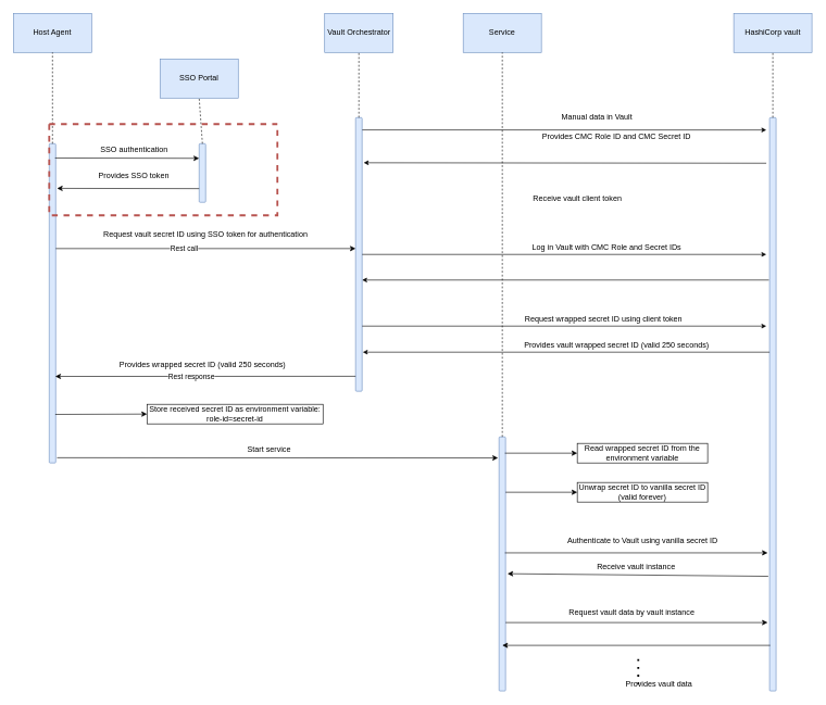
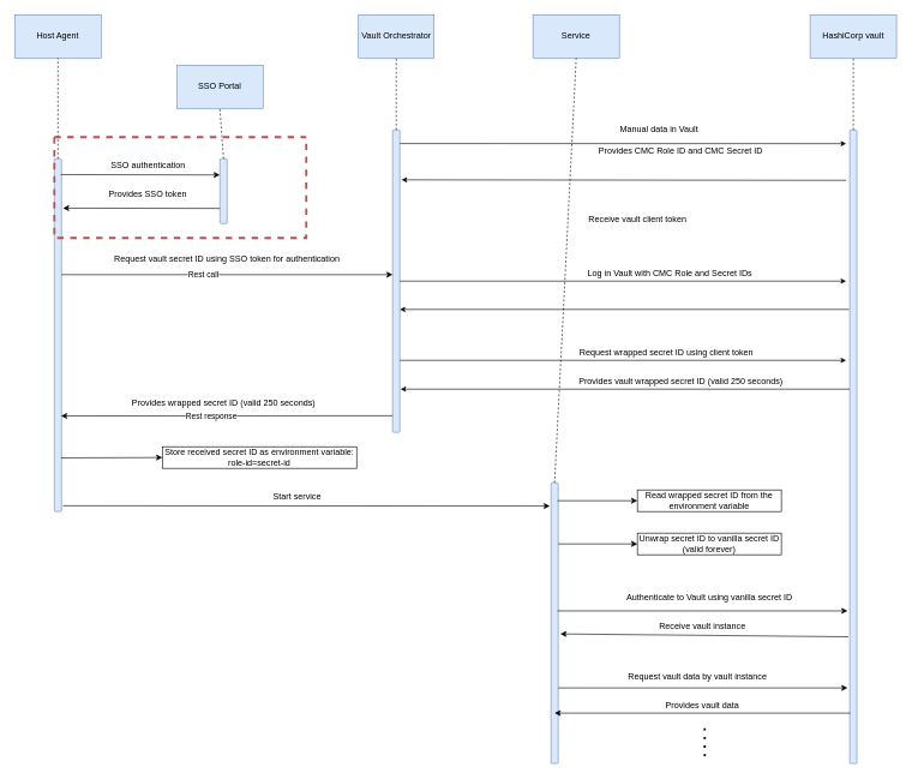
  <mxCell id="0" />
  <mxCell id="1" parent="0" />
  <mxCell id="2" value="" style="rounded=1;whiteSpace=wrap;html=1;fillColor=#dae8fc;strokeColor=#6c8ebf;" parent="1" vertex="1"><mxGeometry x="75" y="220" width="10" height="490" as="geometry" /></mxCell>
  <mxCell id="3" value="Host Agent" style="rounded=0;whiteSpace=wrap;html=1;fillColor=#dae8fc;strokeColor=#6c8ebf;" parent="1" vertex="1"><mxGeometry x="20" y="20" width="120" height="60" as="geometry" /></mxCell>
  <mxCell id="4" value="" style="endArrow=classic;html=1;fillColor=#dae8fc;" parent="1" edge="1"><mxGeometry relative="1" as="geometry"><mxPoint x="85" y="381" as="sourcePoint" /><mxPoint x="545" y="381" as="targetPoint" /></mxGeometry></mxCell>
  <mxCell id="5" value="Rest call" style="edgeLabel;html=1;align=center;verticalAlign=middle;resizable=0;points=[];" parent="4" vertex="1" connectable="0"><mxGeometry x="-0.284" y="1" relative="1" as="geometry"><mxPoint x="31" as="offset" /></mxGeometry></mxCell>
  <mxCell id="6" value="Request vault secret ID using SSO token for authentication" style="text;html=1;strokeColor=none;fillColor=none;align=center;verticalAlign=middle;whiteSpace=wrap;rounded=0;" parent="1" vertex="1"><mxGeometry x="135" y="350" width="360" height="20" as="geometry" /></mxCell>
  <mxCell id="7" value="" style="rounded=1;whiteSpace=wrap;html=1;fillColor=#dae8fc;strokeColor=#6c8ebf;" parent="1" vertex="1"><mxGeometry x="545" y="180" width="10" height="420" as="geometry" /></mxCell>
  <mxCell id="8" value="Vault Orchestrator" style="rounded=0;whiteSpace=wrap;html=1;fillColor=#dae8fc;strokeColor=#6c8ebf;" parent="1" vertex="1"><mxGeometry x="497.5" y="20" width="105" height="60" as="geometry" /></mxCell>
  <mxCell id="9" value="" style="endArrow=none;dashed=1;html=1;exitX=0.5;exitY=0;exitDx=0;exitDy=0;fillColor=#dae8fc;" parent="1" source="7" target="8" edge="1"><mxGeometry width="50" height="50" relative="1" as="geometry"><mxPoint x="365" y="200" as="sourcePoint" /><mxPoint x="415" y="150" as="targetPoint" /></mxGeometry></mxCell>
  <mxCell id="10" value="" style="endArrow=classic;html=1;entryX=0.929;entryY=0.729;entryDx=0;entryDy=0;entryPerimeter=0;fillColor=#dae8fc;" parent="1" target="2" edge="1"><mxGeometry width="50" height="50" relative="1" as="geometry"><mxPoint x="545" y="577" as="sourcePoint" /><mxPoint x="92.5" y="460" as="targetPoint" /></mxGeometry></mxCell>
  <mxCell id="11" value="Rest response" style="edgeLabel;html=1;align=center;verticalAlign=middle;resizable=0;points=[];" parent="10" vertex="1" connectable="0"><mxGeometry x="0.191" relative="1" as="geometry"><mxPoint x="21" as="offset" /></mxGeometry></mxCell>
  <mxCell id="12" value="Provides wrapped secret ID (valid 250 seconds)" style="text;html=1;strokeColor=none;fillColor=none;align=center;verticalAlign=middle;whiteSpace=wrap;rounded=0;" parent="1" vertex="1"><mxGeometry x="167.5" y="550" width="285" height="20" as="geometry" /></mxCell>
  <mxCell id="13" value="SSO Portal" style="rounded=0;whiteSpace=wrap;html=1;fillColor=#dae8fc;strokeColor=#6c8ebf;" parent="1" vertex="1"><mxGeometry x="245" y="90" width="120" height="60" as="geometry" /></mxCell>
  <mxCell id="14" value="" style="endArrow=classic;html=1;fillColor=#dae8fc;entryX=0;entryY=0.25;entryDx=0;entryDy=0;" parent="1" target="15" edge="1"><mxGeometry width="50" height="50" relative="1" as="geometry"><mxPoint x="84" y="242" as="sourcePoint" /><mxPoint x="305" y="247" as="targetPoint" /></mxGeometry></mxCell>
  <mxCell id="15" value="" style="rounded=1;whiteSpace=wrap;html=1;fillColor=#dae8fc;strokeColor=#6c8ebf;" parent="1" vertex="1"><mxGeometry x="305" y="220" width="10" height="90" as="geometry" /></mxCell>
  <mxCell id="16" value="SSO authentication" style="text;html=1;align=center;verticalAlign=middle;resizable=0;points=[];autosize=1;strokeColor=none;" parent="1" vertex="1"><mxGeometry x="145" y="220" width="120" height="20" as="geometry" /></mxCell>
  <mxCell id="17" value="" style="endArrow=classic;html=1;entryX=1.2;entryY=0.14;entryDx=0;entryDy=0;entryPerimeter=0;fillColor=#dae8fc;" parent="1" target="2" edge="1"><mxGeometry width="50" height="50" relative="1" as="geometry"><mxPoint x="305" y="289" as="sourcePoint" /><mxPoint x="85" y="260" as="targetPoint" /></mxGeometry></mxCell>
  <mxCell id="18" value="Provides SSO token" style="text;html=1;align=center;verticalAlign=middle;whiteSpace=wrap;rounded=0;" parent="1" vertex="1"><mxGeometry x="145" y="260" width="120" height="20" as="geometry" /></mxCell>
  <mxCell id="19" value="" style="endArrow=none;dashed=1;html=1;exitX=0.5;exitY=0;exitDx=0;exitDy=0;fillColor=#dae8fc;entryX=0.5;entryY=1;entryDx=0;entryDy=0;" parent="1" source="15" target="13" edge="1"><mxGeometry width="50" height="50" relative="1" as="geometry"><mxPoint x="545" y="200" as="sourcePoint" /><mxPoint x="310" as="targetPoint" y="140" /></mxGeometry></mxCell>
  <mxCell id="20" value="" style="endArrow=none;dashed=1;html=1;exitX=0.5;exitY=0;exitDx=0;exitDy=0;entryX=0.5;entryY=1;entryDx=0;entryDy=0;" parent="1" source="2" target="3" edge="1"><mxGeometry width="50" height="50" relative="1" as="geometry"><mxPoint x="55" y="170" as="sourcePoint" /><mxPoint x="105" y="120" as="targetPoint" /></mxGeometry></mxCell>
- <mxCell id="21" value="Service" style="rounded=0;whiteSpace=wrap;html=1;fillColor=#dae8fc;strokeColor=#6c8ebf;" parent="1" vertex="1"><mxGeometry x="710" y="20" width="120" height="60" as="geometry" /></mxCell>
+ <mxCell id="21" value="Service" style="rounded=0;whiteSpace=wrap;html=1;fillColor=#dae8fc;strokeColor=#6c8ebf;" parent="1" vertex="1"><mxGeometry x="740" y="20" width="120" height="60" as="geometry" /></mxCell>
  <mxCell id="22" value="" style="rounded=1;whiteSpace=wrap;html=1;fillColor=#dae8fc;strokeColor=#6c8ebf;" parent="1" vertex="1"><mxGeometry x="765" y="670" width="10" height="390" as="geometry" /></mxCell>
  <mxCell id="23" value="" style="endArrow=classic;html=1;entryX=-0.16;entryY=0.083;entryDx=0;entryDy=0;entryPerimeter=0;fillColor=#dae8fc;" parent="1" target="22" edge="1"><mxGeometry width="50" height="50" relative="1" as="geometry"><mxPoint x="87" y="702" as="sourcePoint" /><mxPoint x="465" y="560" as="targetPoint" /></mxGeometry></mxCell>
  <mxCell id="24" value="Start service" style="text;html=1;strokeColor=none;fillColor=none;align=center;verticalAlign=middle;whiteSpace=wrap;rounded=0;" parent="1" vertex="1"><mxGeometry x="315" y="680" width="195" height="20" as="geometry" /></mxCell>
  <mxCell id="25" value="" style="endArrow=none;dashed=1;html=1;exitX=0.5;exitY=0;exitDx=0;exitDy=0;entryX=0.5;entryY=1;entryDx=0;entryDy=0;" parent="1" source="22" target="21" edge="1"><mxGeometry width="50" height="50" relative="1" as="geometry"><mxPoint x="755" y="190" as="sourcePoint" /><mxPoint x="805" as="targetPoint" y="140" /></mxGeometry></mxCell>
  <mxCell id="26" value="HashiCorp vault" style="rounded=0;whiteSpace=wrap;html=1;fillColor=#dae8fc;strokeColor=#6c8ebf;" parent="1" vertex="1"><mxGeometry x="1125" y="20" width="120" height="60" as="geometry" /></mxCell>
  <mxCell id="27" value="" style="rounded=1;whiteSpace=wrap;html=1;fillColor=#dae8fc;strokeColor=#6c8ebf;" parent="1" vertex="1"><mxGeometry x="1180" y="180" width="10" height="880" as="geometry" /></mxCell>
  <mxCell id="28" value="Authenticate to Vault using vanilla secret ID" style="text;html=1;align=center;verticalAlign=middle;resizable=0;points=[];autosize=1;strokeColor=none;" parent="1" vertex="1"><mxGeometry x="860" y="820" width="250" height="20" as="geometry" /></mxCell>
  <mxCell id="29" style="edgeStyle=orthogonalEdgeStyle;rounded=0;orthogonalLoop=1;jettySize=auto;html=1;exitX=0.5;exitY=1;exitDx=0;exitDy=0;" parent="1" edge="1"><mxGeometry relative="1" as="geometry"><mxPoint x="980" y="760" as="sourcePoint" /><mxPoint x="980" y="760" as="targetPoint" /></mxGeometry></mxCell>
  <mxCell id="30" value="&lt;span&gt;Read wrapped secret ID from the environment variable&lt;/span&gt;" style="rounded=0;whiteSpace=wrap;html=1;" parent="1" vertex="1"><mxGeometry x="885" y="680" width="200" height="30" as="geometry" /></mxCell>
  <mxCell id="31" value="&lt;span&gt;Unwrap secret ID to vanilla secret ID&lt;/span&gt;&lt;br&gt;&lt;span&gt;(valid forever)&lt;/span&gt;" style="rounded=0;whiteSpace=wrap;html=1;" parent="1" vertex="1"><mxGeometry x="885" y="740" width="200" height="30" as="geometry" /></mxCell>
  <mxCell id="32" value="" style="endArrow=classic;html=1;entryX=0;entryY=0.5;entryDx=0;entryDy=0;" parent="1" target="30" edge="1"><mxGeometry width="50" height="50" relative="1" as="geometry"><mxPoint x="774" y="695" as="sourcePoint" /><mxPoint x="885" y="688" as="targetPoint" /></mxGeometry></mxCell>
  <mxCell id="33" value="" style="endArrow=classic;html=1;entryX=0;entryY=0.5;entryDx=0;entryDy=0;" parent="1" target="31" edge="1"><mxGeometry width="50" height="50" relative="1" as="geometry"><mxPoint x="775" y="755" as="sourcePoint" /><mxPoint x="795" y="700" as="targetPoint" /></mxGeometry></mxCell>
  <mxCell id="34" value="" style="endArrow=classic;html=1;" parent="1" edge="1"><mxGeometry width="50" height="50" relative="1" as="geometry"><mxPoint x="774" y="848" as="sourcePoint" /><mxPoint x="1177" y="848" as="targetPoint" /></mxGeometry></mxCell>
  <mxCell id="35" value="&lt;span&gt;Store received secret ID as environment variable:&lt;/span&gt;&lt;br&gt;&lt;span&gt;role-id=secret-id&lt;/span&gt;" style="rounded=0;whiteSpace=wrap;html=1;" parent="1" vertex="1"><mxGeometry x="225" y="620" width="270" height="30" as="geometry" /></mxCell>
  <mxCell id="36" value="" style="endArrow=classic;html=1;entryX=0;entryY=0.5;entryDx=0;entryDy=0;exitX=0.929;exitY=0.848;exitDx=0;exitDy=0;fillColor=#dae8fc;exitPerimeter=0;" parent="1" source="2" target="35" edge="1"><mxGeometry width="50" height="50" relative="1" as="geometry"><mxPoint x="88" y="550" as="sourcePoint" /><mxPoint x="445" y="680" as="targetPoint" /></mxGeometry></mxCell>
  <mxCell id="37" value="" style="endArrow=classic;html=1;exitX=-0.2;exitY=0.8;exitDx=0;exitDy=0;exitPerimeter=0;" parent="1" source="27" edge="1"><mxGeometry width="50" height="50" relative="1" as="geometry"><mxPoint x="1175" y="880" as="sourcePoint" /><mxPoint x="778" y="880" as="targetPoint" /></mxGeometry></mxCell>
  <mxCell id="38" value="Receive vault instance" style="text;html=1;align=center;verticalAlign=middle;resizable=0;points=[];autosize=1;strokeColor=none;" parent="1" vertex="1"><mxGeometry x="905" y="860" width="140" height="20" as="geometry" /></mxCell>
  <mxCell id="39" value="" style="endArrow=classic;html=1;" parent="1" edge="1"><mxGeometry width="50" height="50" relative="1" as="geometry"><mxPoint x="775" y="955" as="sourcePoint" /><mxPoint x="1177" y="955" as="targetPoint" /></mxGeometry></mxCell>
  <mxCell id="40" value="Request vault data by vault instance&amp;nbsp;" style="text;html=1;align=center;verticalAlign=middle;resizable=0;points=[];autosize=1;strokeColor=none;" parent="1" vertex="1"><mxGeometry x="865" y="930" width="210" height="20" as="geometry" /></mxCell>
  <mxCell id="41" value="" style="endArrow=classic;html=1;" parent="1" edge="1"><mxGeometry width="50" height="50" relative="1" as="geometry"><mxPoint x="1181" y="990" as="sourcePoint" /><mxPoint x="770" y="990" as="targetPoint" /></mxGeometry></mxCell>
- <mxCell id="42" value="Provides vault data" style="text;html=1;align=center;verticalAlign=middle;resizable=0;points=[];autosize=1;strokeColor=none;" parent="1" vertex="1"><mxGeometry x="950" y="1040" width="120" height="20" as="geometry" /></mxCell>
+ <mxCell id="42" value="Provides vault data" style="text;html=1;align=center;verticalAlign=middle;resizable=0;points=[];autosize=1;strokeColor=none;" parent="1" vertex="1"><mxGeometry x="915" y="970" width="120" height="20" as="geometry" /></mxCell>
  <mxCell id="43" value="" style="endArrow=none;dashed=1;html=1;dashPattern=1 3;strokeWidth=3;jumpSize=15;endSize=5;" parent="1" edge="1"><mxGeometry width="50" height="50" relative="1" as="geometry"><mxPoint x="978.57" y="1050" as="sourcePoint" /><mxPoint x="978.57" y="1010" as="targetPoint" /></mxGeometry></mxCell>
  <mxCell id="44" value="" style="endArrow=none;dashed=1;html=1;endSize=5;strokeWidth=1;entryX=0.5;entryY=1;entryDx=0;entryDy=0;" parent="1" target="26" edge="1"><mxGeometry width="50" height="50" relative="1" as="geometry"><mxPoint x="1185" y="180" as="sourcePoint" /><mxPoint x="1183" y="160" as="targetPoint" /></mxGeometry></mxCell>
  <mxCell id="45" value="" style="endArrow=classic;html=1;endSize=5;strokeColor=#000000;strokeWidth=1;exitX=1;exitY=0.5;exitDx=0;exitDy=0;" parent="1" source="7" edge="1"><mxGeometry width="50" height="50" relative="1" as="geometry"><mxPoint x="566" y="390" as="sourcePoint" /><mxPoint x="1175" y="390" as="targetPoint" /></mxGeometry></mxCell>
  <mxCell id="46" value="Log in Vault with CMC Role and Secret IDs" style="text;html=1;align=center;verticalAlign=middle;resizable=0;points=[];autosize=1;strokeColor=none;" parent="1" vertex="1"><mxGeometry x="810" y="370" width="240" height="20" as="geometry" /></mxCell>
  <mxCell id="47" value="" style="endArrow=classic;html=1;endSize=5;strokeColor=#000000;strokeWidth=1;" parent="1" edge="1"><mxGeometry width="50" height="50" relative="1" as="geometry"><mxPoint x="1179" y="429.29" as="sourcePoint" /><mxPoint x="555" y="429.29" as="targetPoint" /></mxGeometry></mxCell>
  <mxCell id="48" value="Receive vault client token" style="text;html=1;align=center;verticalAlign=middle;resizable=0;points=[];autosize=1;strokeColor=none;" parent="1" vertex="1"><mxGeometry x="810" y="295" width="150" height="20" as="geometry" /></mxCell>
  <mxCell id="49" value="" style="endArrow=classic;html=1;endSize=5;strokeColor=#000000;strokeWidth=1;" parent="1" edge="1"><mxGeometry width="50" height="50" relative="1" as="geometry"><mxPoint x="555" y="500" as="sourcePoint" /><mxPoint x="1175" y="500" as="targetPoint" /></mxGeometry></mxCell>
  <mxCell id="50" value="" style="endArrow=classic;html=1;endSize=5;strokeColor=#000000;strokeWidth=1;" parent="1" edge="1"><mxGeometry width="50" height="50" relative="1" as="geometry"><mxPoint x="1180" y="540" as="sourcePoint" /><mxPoint x="556" y="540" as="targetPoint" /></mxGeometry></mxCell>
  <mxCell id="51" value="Request wrapped secret ID using client token" style="text;html=1;align=center;verticalAlign=middle;resizable=0;points=[];autosize=1;strokeColor=none;" parent="1" vertex="1"><mxGeometry x="795" y="480" width="260" height="20" as="geometry" /></mxCell>
  <mxCell id="52" value="Provides vault wrapped secret ID (valid 250 seconds)" style="text;html=1;align=center;verticalAlign=middle;resizable=0;points=[];autosize=1;strokeColor=none;" parent="1" vertex="1"><mxGeometry x="795" y="520" width="300" height="20" as="geometry" /></mxCell>
  <mxCell id="53" value="" style="endArrow=classic;html=1;endSize=5;strokeColor=#000000;strokeWidth=1;exitX=1.014;exitY=0.045;exitDx=0;exitDy=0;exitPerimeter=0;" parent="1" source="7" edge="1"><mxGeometry width="50" height="50" relative="1" as="geometry"><mxPoint x="565" y="350" as="sourcePoint" /><mxPoint x="1175" y="199" as="targetPoint" /></mxGeometry></mxCell>
  <mxCell id="54" value="Manual data in Vault" style="text;html=1;align=center;verticalAlign=middle;resizable=0;points=[];autosize=1;strokeColor=none;" parent="1" vertex="1"><mxGeometry x="850" y="170" width="130" height="20" as="geometry" /></mxCell>
  <mxCell id="55" value="" style="endArrow=classic;html=1;endSize=5;strokeColor=#000000;strokeWidth=1;entryX=1.243;entryY=0.165;entryDx=0;entryDy=0;entryPerimeter=0;" parent="1" target="7" edge="1"><mxGeometry width="50" height="50" relative="1" as="geometry"><mxPoint x="1175" y="250" as="sourcePoint" /><mxPoint x="695" y="300" as="targetPoint" /></mxGeometry></mxCell>
  <mxCell id="56" value="Provides CMC Role ID and CMC Secret ID" style="text;html=1;align=center;verticalAlign=middle;resizable=0;points=[];autosize=1;strokeColor=none;" parent="1" vertex="1"><mxGeometry x="825" y="200" width="240" height="20" as="geometry" /></mxCell>
  <mxCell id="57" value="" style="swimlane;startSize=0;fillColor=#f8cecc;dashed=1;strokeColor=#b85450;strokeWidth=3;" parent="1" vertex="1"><mxGeometry x="75" y="190" width="350" height="140" as="geometry" /></mxCell>
